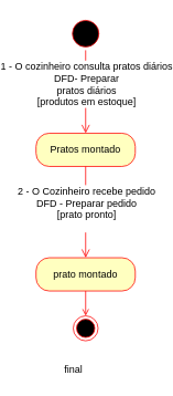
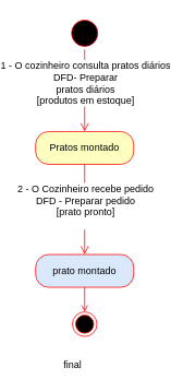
  <mxCell id="0" />
  <mxCell id="1" parent="0" />
  <mxCell id="2" value="" style="ellipse;html=1;shape=endState;fillColor=#000000;strokeColor=#ff0000;" parent="1" vertex="1"><mxGeometry x="65" y="380" width="30" height="30" as="geometry" /></mxCell>
  <mxCell id="3" value="" style="ellipse;html=1;shape=startState;fillColor=#000000;strokeColor=#ff0000;" parent="1" vertex="1"><mxGeometry x="60" y="20" width="40" height="40" as="geometry" /></mxCell>
  <mxCell id="4" value="" style="edgeStyle=orthogonalEdgeStyle;html=1;verticalAlign=bottom;endArrow=open;endSize=8;strokeColor=#ff0000;" parent="1" source="3" edge="1"><mxGeometry relative="1" as="geometry"><mxPoint x="80" y="160" as="targetPoint" /><Array as="points"><mxPoint x="80" y="110" /></Array></mxGeometry></mxCell>
  <mxCell id="5" value="1 -&amp;nbsp;O cozinheiro consulta pratos diários&lt;br&gt;DFD- Preparar&lt;br&gt;pratos diários&lt;br&gt;[produtos em estoque]" style="text;html=1;align=center;verticalAlign=middle;resizable=0;points=[];labelBackgroundColor=#ffffff;" parent="4" vertex="1" connectable="0"><mxGeometry x="1" y="37" relative="1" as="geometry"><mxPoint x="-37" y="-60" as="offset" /></mxGeometry></mxCell>
  <mxCell id="6" value="Pratos montado" style="rounded=1;whiteSpace=wrap;html=1;arcSize=40;fontColor=#000000;fillColor=#ffffc0;strokeColor=#ff0000;" parent="1" vertex="1"><mxGeometry x="20" y="160" width="120" height="40" as="geometry" /></mxCell>
  <mxCell id="7" style="edgeStyle=orthogonalEdgeStyle;rounded=0;orthogonalLoop=1;jettySize=auto;html=1;exitX=0.5;exitY=1;exitDx=0;exitDy=0;entryX=0.5;entryY=0;entryDx=0;entryDy=0;startArrow=none;startFill=0;strokeColor=#FF0000;endArrow=open;endFill=0;" parent="1" source="8" target="2" edge="1"><mxGeometry relative="1" as="geometry" /></mxCell>
- <mxCell id="8" value="prato montado" style="rounded=1;whiteSpace=wrap;html=1;arcSize=40;fontColor=#000000;fillColor=#ffffc0;strokeColor=#ff0000;" parent="1" vertex="1"><mxGeometry x="20" y="310" width="120" height="40" as="geometry" /></mxCell>
+ <mxCell id="8" value="prato montado" style="rounded=1;whiteSpace=wrap;html=1;arcSize=40;fontColor=#000000;fillColor=#dae8fc;strokeColor=#ff0000;" parent="1" vertex="1"><mxGeometry x="20" y="310" width="120" height="40" as="geometry" /></mxCell>
  <mxCell id="9" value="" style="edgeStyle=orthogonalEdgeStyle;html=1;verticalAlign=bottom;endArrow=open;endSize=8;strokeColor=#ff0000;" parent="1" edge="1"><mxGeometry relative="1" as="geometry"><mxPoint x="80" y="310" as="targetPoint" /><mxPoint x="80" y="200" as="sourcePoint" /><Array as="points"><mxPoint x="80" y="200" /><mxPoint x="80" y="200" /></Array></mxGeometry></mxCell>
  <mxCell id="10" value="2 -&amp;nbsp;O Cozinheiro recebe pedido&lt;br&gt;DFD - Preparar pedido&lt;br&gt;[prato pronto]&lt;br&gt;&lt;div style=&quot;font-size: 11px&quot;&gt;&lt;br&gt;&lt;/div&gt;" style="text;html=1;align=center;verticalAlign=middle;resizable=0;points=[];labelBackgroundColor=#ffffff;" parent="1" vertex="1" connectable="0"><mxGeometry x="80" y="250.003" as="geometry"><mxPoint as="offset" /></mxGeometry></mxCell>
  <mxCell id="11" value="final" style="text;html=1;align=center;verticalAlign=middle;resizable=0;points=[];autosize=1;" parent="1" vertex="1"><mxGeometry x="45" y="435" width="40" height="20" as="geometry" /></mxCell>
